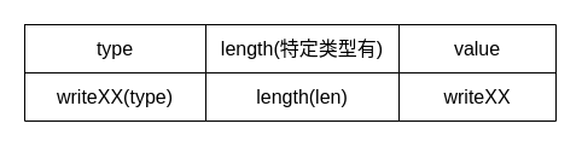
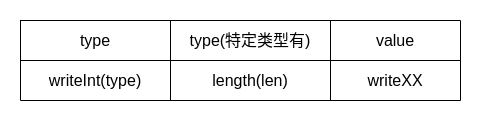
  <mxCell id="0" />
  <mxCell id="1" parent="0" />
  <mxCell id="2" value="" style="shape=table;startSize=0;container=1;collapsible=0;childLayout=tableLayout;fontSize=16;" vertex="1" parent="1"><mxGeometry x="20" y="20" width="440" height="80" as="geometry" /></mxCell>
  <mxCell id="3" value="" style="shape=tableRow;horizontal=0;startSize=0;swimlaneHead=0;swimlaneBody=0;strokeColor=inherit;top=0;left=0;bottom=0;right=0;collapsible=0;dropTarget=0;fillColor=none;points=[[0,0.5],[1,0.5]];portConstraint=eastwest;fontSize=16;" vertex="1" parent="2"><mxGeometry width="440" height="40" as="geometry" /></mxCell>
  <mxCell id="4" value="type" style="shape=partialRectangle;html=1;whiteSpace=wrap;connectable=0;strokeColor=inherit;overflow=hidden;fillColor=none;top=0;left=0;bottom=0;right=0;pointerEvents=1;fontSize=16;" vertex="1" parent="3"><mxGeometry width="150" height="40" as="geometry"><mxRectangle width="150" height="40" as="alternateBounds" /></mxGeometry></mxCell>
- <mxCell id="5" value="length(特定类型有)" style="shape=partialRectangle;html=1;whiteSpace=wrap;connectable=0;strokeColor=inherit;overflow=hidden;fillColor=none;top=0;left=0;bottom=0;right=0;pointerEvents=1;fontSize=16;" vertex="1" parent="3"><mxGeometry x="150" width="160" height="40" as="geometry"><mxRectangle width="160" height="40" as="alternateBounds" /></mxGeometry></mxCell>
+ <mxCell id="5" value="type(特定类型有)" style="shape=partialRectangle;html=1;whiteSpace=wrap;connectable=0;strokeColor=inherit;overflow=hidden;fillColor=none;top=0;left=0;bottom=0;right=0;pointerEvents=1;fontSize=16;" vertex="1" parent="3"><mxGeometry x="150" width="160" height="40" as="geometry"><mxRectangle width="160" height="40" as="alternateBounds" /></mxGeometry></mxCell>
  <mxCell id="6" value="value" style="shape=partialRectangle;html=1;whiteSpace=wrap;connectable=0;strokeColor=inherit;overflow=hidden;fillColor=none;top=0;left=0;bottom=0;right=0;pointerEvents=1;fontSize=16;" vertex="1" parent="3"><mxGeometry x="310" width="130" height="40" as="geometry"><mxRectangle width="130" height="40" as="alternateBounds" /></mxGeometry></mxCell>
  <mxCell id="7" value="" style="shape=tableRow;horizontal=0;startSize=0;swimlaneHead=0;swimlaneBody=0;strokeColor=inherit;top=0;left=0;bottom=0;right=0;collapsible=0;dropTarget=0;fillColor=none;points=[[0,0.5],[1,0.5]];portConstraint=eastwest;fontSize=16;" vertex="1" parent="2"><mxGeometry y="40" width="440" height="40" as="geometry" /></mxCell>
- <mxCell id="8" value="writeXX(type)" style="shape=partialRectangle;html=1;whiteSpace=wrap;connectable=0;strokeColor=inherit;overflow=hidden;fillColor=none;top=0;left=0;bottom=0;right=0;pointerEvents=1;fontSize=16;" vertex="1" parent="7"><mxGeometry width="150" height="40" as="geometry"><mxRectangle width="150" height="40" as="alternateBounds" /></mxGeometry></mxCell>
+ <mxCell id="8" value="writeInt(type)" style="shape=partialRectangle;html=1;whiteSpace=wrap;connectable=0;strokeColor=inherit;overflow=hidden;fillColor=none;top=0;left=0;bottom=0;right=0;pointerEvents=1;fontSize=16;" vertex="1" parent="7"><mxGeometry width="150" height="40" as="geometry"><mxRectangle width="150" height="40" as="alternateBounds" /></mxGeometry></mxCell>
  <mxCell id="9" value="length(len)" style="shape=partialRectangle;html=1;whiteSpace=wrap;connectable=0;strokeColor=inherit;overflow=hidden;fillColor=none;top=0;left=0;bottom=0;right=0;pointerEvents=1;fontSize=16;" vertex="1" parent="7"><mxGeometry x="150" width="160" height="40" as="geometry"><mxRectangle width="160" height="40" as="alternateBounds" /></mxGeometry></mxCell>
  <mxCell id="10" value="writeXX" style="shape=partialRectangle;html=1;whiteSpace=wrap;connectable=0;strokeColor=inherit;overflow=hidden;fillColor=none;top=0;left=0;bottom=0;right=0;pointerEvents=1;fontSize=16;" vertex="1" parent="7"><mxGeometry x="310" width="130" height="40" as="geometry"><mxRectangle width="130" height="40" as="alternateBounds" /></mxGeometry></mxCell>
